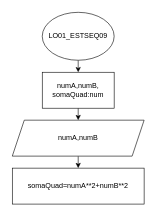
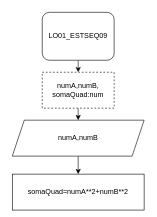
  <mxCell id="0" />
  <mxCell id="1" parent="0" />
  <mxCell id="2" value="" style="edgeStyle=none;html=1;" parent="1" source="3" target="5" edge="1"><mxGeometry relative="1" as="geometry" /></mxCell>
- <mxCell id="3" value="LO01_ESTSEQ09" style="ellipse;whiteSpace=wrap;html=1;" parent="1" vertex="1"><mxGeometry x="70" y="20" width="120" height="80" as="geometry" /></mxCell>
+ <mxCell id="3" value="LO01_ESTSEQ09" style="whiteSpace=wrap;html=1;rounded=1;" parent="1" vertex="1"><mxGeometry x="70" y="20" width="120" height="80" as="geometry" /></mxCell>
  <mxCell id="4" value="" style="edgeStyle=none;html=1;" parent="1" source="5" target="7" edge="1"><mxGeometry relative="1" as="geometry" /></mxCell>
- <mxCell id="5" value="numA,numB, somaQuad:num" style="rounded=0;whiteSpace=wrap;html=1;" parent="1" vertex="1"><mxGeometry x="70" y="120" width="120" height="60" as="geometry" /></mxCell>
+ <mxCell id="5" value="numA,numB, somaQuad:num" style="rounded=0;whiteSpace=wrap;html=1;dashed=1;" parent="1" vertex="1"><mxGeometry x="70" y="120" width="120" height="60" as="geometry" /></mxCell>
  <mxCell id="6" value="" style="edgeStyle=none;html=1;" parent="1" source="7" target="8" edge="1"><mxGeometry relative="1" as="geometry" /></mxCell>
  <mxCell id="7" value="numA,numB" style="shape=parallelogram;perimeter=parallelogramPerimeter;whiteSpace=wrap;html=1;fixedSize=1;" parent="1" vertex="1"><mxGeometry x="20" y="200" width="220" height="60" as="geometry" /></mxCell>
- <mxCell id="8" value="&lt;span style=&quot;color: rgb(0, 0, 0);&quot;&gt;somaQuad=numA**2+numB**2&lt;/span&gt;" style="rounded=0;whiteSpace=wrap;html=1;" parent="1" vertex="1"><mxGeometry x="20" y="280" width="220" height="60" as="geometry" /></mxCell>
+ <mxCell id="8" value="&lt;span style=&quot;color: rgb(0, 0, 0);&quot;&gt;somaQuad=numA**2+numB**2&lt;/span&gt;" style="rounded=0;whiteSpace=wrap;html=1;" parent="1" vertex="1"><mxGeometry x="20" y="290" width="220" height="60" as="geometry" /></mxCell>
